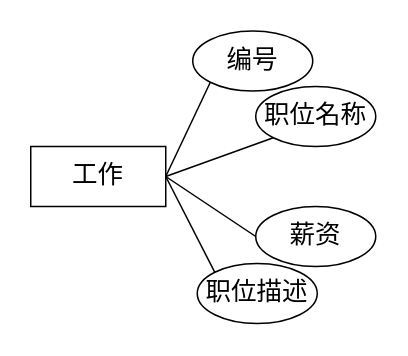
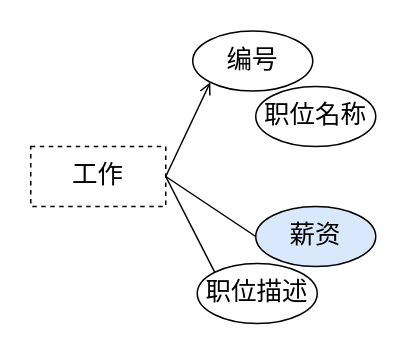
  <mxCell id="0" />
  <mxCell id="1" parent="0" />
- <mxCell id="2" style="rounded=0;orthogonalLoop=1;jettySize=auto;html=1;exitX=1;exitY=0.5;exitDx=0;exitDy=0;entryX=0;entryY=1;entryDx=0;entryDy=0;endArrow=none;endFill=0;" edge="1" parent="1" source="6" target="7"><mxGeometry relative="1" as="geometry" /></mxCell>
- <mxCell id="3" style="rounded=0;orthogonalLoop=1;jettySize=auto;html=1;exitX=1;exitY=0.5;exitDx=0;exitDy=0;entryX=0;entryY=1;entryDx=0;entryDy=0;endArrow=none;endFill=0;" edge="1" parent="1" source="6" target="8"><mxGeometry relative="1" as="geometry" /></mxCell>
+ <mxCell id="2" style="rounded=0;orthogonalLoop=1;jettySize=auto;html=1;exitX=1;exitY=0.5;exitDx=0;exitDy=0;entryX=0;entryY=1;entryDx=0;entryDy=0;endArrow=open;endFill=0;" edge="1" parent="1" source="6" target="7"><mxGeometry relative="1" as="geometry" /></mxCell>
  <mxCell id="4" style="rounded=0;orthogonalLoop=1;jettySize=auto;html=1;exitX=1;exitY=0.5;exitDx=0;exitDy=0;entryX=0;entryY=0.5;entryDx=0;entryDy=0;endArrow=none;endFill=0;" edge="1" parent="1" source="6" target="9"><mxGeometry relative="1" as="geometry" /></mxCell>
  <mxCell id="5" style="rounded=0;orthogonalLoop=1;jettySize=auto;html=1;exitX=1;exitY=0.5;exitDx=0;exitDy=0;entryX=0;entryY=0;entryDx=0;entryDy=0;endArrow=none;endFill=0;" edge="1" parent="1" source="6" target="10"><mxGeometry relative="1" as="geometry" /></mxCell>
- <mxCell id="6" value="工作" style="rounded=0;whiteSpace=wrap;html=1;fontSize=17;fontStyle=0" vertex="1" parent="1"><mxGeometry x="20" y="97" width="90" height="40" as="geometry" /></mxCell>
+ <mxCell id="6" value="工作" style="rounded=0;whiteSpace=wrap;html=1;fontSize=17;fontStyle=0;dashed=1;" vertex="1" parent="1"><mxGeometry x="20" y="97" width="90" height="40" as="geometry" /></mxCell>
  <mxCell id="7" value="编号" style="ellipse;whiteSpace=wrap;html=1;fontSize=17;fontStyle=0" vertex="1" parent="1"><mxGeometry x="128" y="20" width="80" height="40" as="geometry" /></mxCell>
  <mxCell id="8" value="职位名称" style="ellipse;whiteSpace=wrap;html=1;fontSize=17;fontStyle=0" vertex="1" parent="1"><mxGeometry x="170" y="57" width="80" height="40" as="geometry" /></mxCell>
- <mxCell id="9" value="薪资" style="ellipse;whiteSpace=wrap;html=1;fontSize=17;fontStyle=0" vertex="1" parent="1"><mxGeometry x="170" y="137" width="80" height="40" as="geometry" /></mxCell>
+ <mxCell id="9" value="薪资" style="ellipse;whiteSpace=wrap;html=1;fontSize=17;fontStyle=0;fillColor=#dae8fc;" vertex="1" parent="1"><mxGeometry x="170" y="137" width="80" height="40" as="geometry" /></mxCell>
  <mxCell id="10" value="职位描述" style="ellipse;whiteSpace=wrap;html=1;fontSize=17;fontStyle=0" vertex="1" parent="1"><mxGeometry x="131" y="175" width="80" height="40" as="geometry" /></mxCell>
